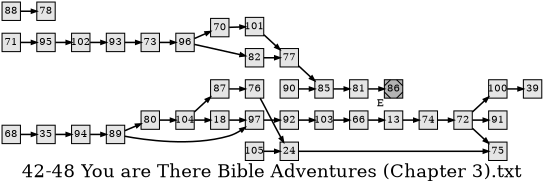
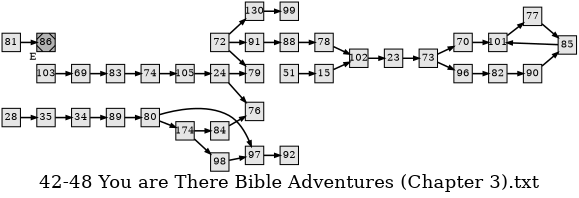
  digraph {
    fontsize=36
    label="42-48 You are There Bible Adventures (Chapter 3).txt"
    nodesep=0.35
    ordering=out
    rankdir=LR
    ranksep=0.45
    node [fillcolor=grey90 fixedsize=true fontsize=20 labelfloat=true margin="0,0" penwidth=2 regular=true shape=rect style=filled]
    edge [fontsize=12 labelfloat=true penwidth=3]
    n1 [label=35]
-   68
-   94
+   68 [label=28]
+   94 [label=34]
    89
-   69 [label=66]
-   83 [label=13]
+   69
+   83
    74
-   71
-   95
+   71 [label=51]
+   95 [label=15]
    105
    102
    70
    101
    77
    85
-   93
+   93 [label=23]
    72
-   100
+   100 [label=130]
    91
-   79 [label=75]
-   99 [label=39]
+   79
+   99
    88
    78
    73
    96
    82
    90
    n28 [label=24]
    80
    97
    76
    81
    86 [fillcolor=grey70 shape=Msquare xlabel=E]
-   104
-   87
-   98 [label=18]
+   104 [label=174]
+   87 [label=84]
+   98
    92
    103
    n1 -> 94
    68 -> n1
    94 -> 89
    89 -> 80
-   89 -> 97
+   80 -> 97
    69 -> 83
    83 -> 74
-   74 -> 72
+   74 -> 105
    71 -> 95
    95 -> 102
    105 -> n28
    102 -> 93
    70 -> 101
    101 -> 77
    77 -> 85
-   85 -> 81
+   85 -> 101
    93 -> 73
    72 -> 100
    72 -> 91
    72 -> 79
    100 -> 99
+   91 -> 88
    88 -> 78
-   96 -> 70
+   78 -> 102
+   73 -> 70
    73 -> 96
    96 -> 82
-   82 -> 77
+   82 -> 90
    90 -> 85
    n28 -> 79
    80 -> 104
    97 -> 92
-   76 -> n28
+   n28 -> 76
    81 -> 86
    104 -> 87
    104 -> 98
    87 -> 76
    98 -> 97
-   92 -> 103
    103 -> 69
  }
